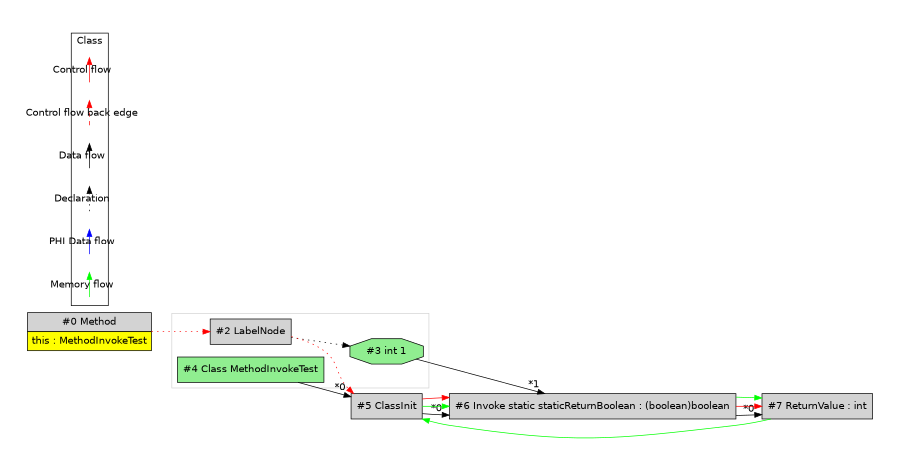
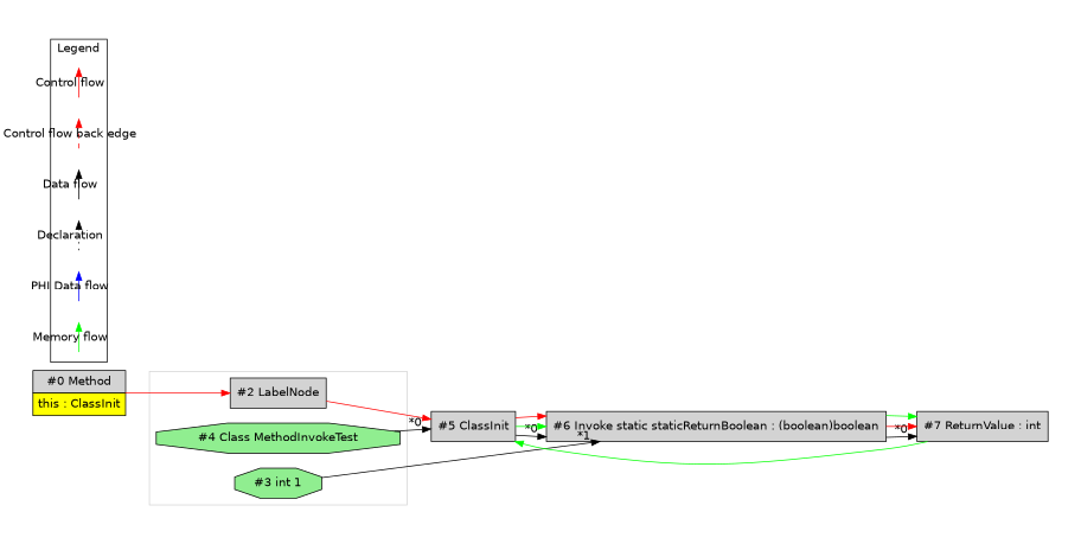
  digraph {
    fontname="DejaVu Sans"
    ordering=in
    rankdir=LR
    node [fontname="DejaVu Sans" shape=point style=invis]
    edge [fontname="DejaVu Sans" labeldistance=2]
    n1 [fillcolor=lightgrey label="#2 LabelNode" shape=box style=filled]
-   n2 [fillcolor=lightgreen label="#4 Class MethodInvokeTest" shape=box style=filled]
+   n2 [fillcolor=lightgreen label="#4 Class MethodInvokeTest" shape=octagon style=filled]
    n3 [fillcolor=lightgreen label="#3 int 1" shape=octagon style=filled]
    c0
    c1
    c2
    c3
    d0
    d1
    d2
    d3
    d4
    d5
    d6
    d7
    n16 [fillcolor=lightgrey label="#5 ClassInit" shape=box style=filled]
    n17 [fillcolor=lightgrey label="#6 Invoke static staticReturnBoolean : (boolean)boolean" shape=box style=filled]
-   n18 [fillcolor=lightgrey label=<<table border="0" cellborder="1" cellspacing="0" cellpadding="5"><tr><td colspan="1">#0 Method</td></tr><tr><td port="prj1" bgcolor="yellow">this : MethodInvokeTest</td></tr></table>> margin=0 shape=none style=filled]
+   n18 [fillcolor=lightgrey label=<<table border="0" cellborder="1" cellspacing="0" cellpadding="5"><tr><td colspan="1">#0 Method</td></tr><tr><td port="prj1" bgcolor="yellow">this : ClassInit</td></tr></table>> margin=0 shape=none style=filled]
    n19 [fillcolor=lightgrey label="#7 ReturnValue : int" shape=box style=filled]
    subgraph cluster_1 {
      color=lightgray
      n1
      n2
      n3
    }
    subgraph cluster_2 {
-     label=Class
+     label=Legend
      subgraph sub_3 {
        label=Legend
        rank=same
        c0
        c1
        c2
        c3
        d0
        d1
        d2
        d3
        d4
        d5
        d6
        d7
      }
    }
-   n1 -> n3 [style=dotted labeldistance=""]
-   n1 -> n16 [color=red fontcolor=red style=dotted]
+   n1 -> n16 [color=red fontcolor=red]
    n2 -> n16 [headlabel="*0"]
    n3 -> n17 [headlabel="*1"]
    c0 -> c1 [color=red label="Control flow" style=solid labeldistance=""]
    c2 -> c3 [color=red label="Control flow back edge" style=dashed labeldistance=""]
    d0 -> d1 [label="Data flow" labeldistance=""]
    d2 -> d3 [label=Declaration style=dotted labeldistance=""]
    d4 -> d5 [color=blue label="PHI Data flow" labeldistance=""]
    d6 -> d7 [color=green label="Memory flow" labeldistance=""]
    n16 -> n17 [headlabel="*0"]
    n16 -> n17 [color=green constraint=false]
    n16 -> n17 [color=red fontcolor=red]
    n17 -> n19 [headlabel="*0"]
    n17 -> n19 [color=red fontcolor=red]
    n17 -> n19 [color=green constraint=false]
-   n18 -> n1 [color=red fontcolor=red style=dotted]
+   n18 -> n1 [color=red fontcolor=red]
    n19 -> n16 [color=green constraint=false]
  }
